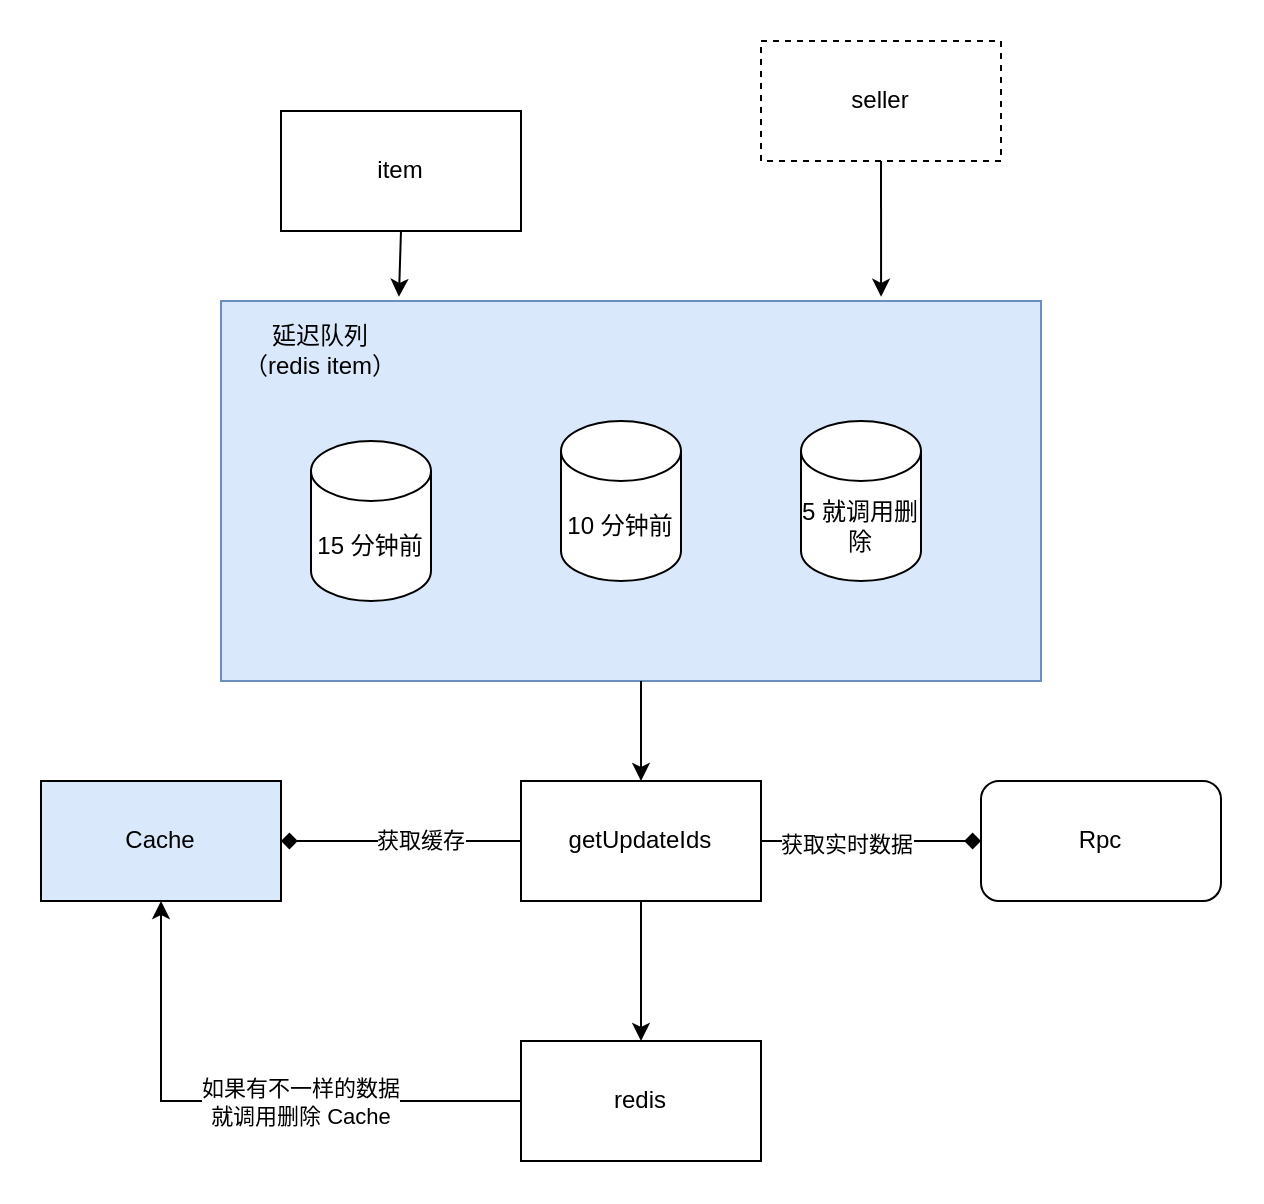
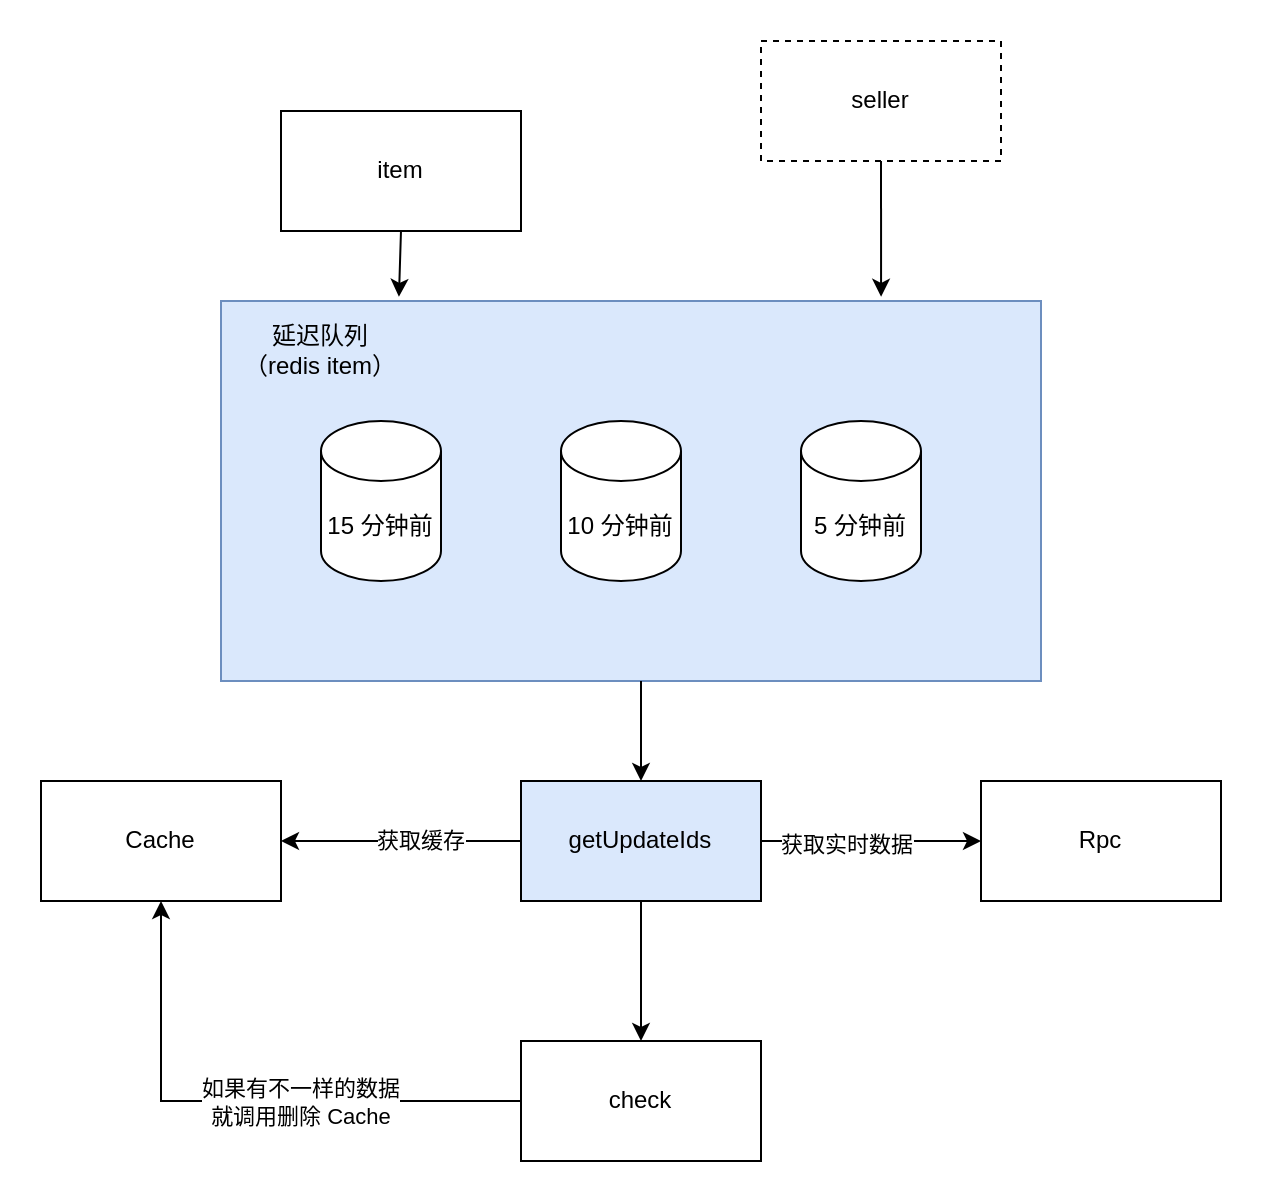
  <mxCell id="0" />
  <mxCell id="1" parent="0" />
  <mxCell id="2" value="" style="rounded=0;whiteSpace=wrap;html=1;fillColor=#dae8fc;strokeColor=#6c8ebf;" parent="1" vertex="1"><mxGeometry x="110" y="150" width="410" height="190" as="geometry" /></mxCell>
  <mxCell id="3" value="延迟队列（redis item）" style="text;html=1;strokeColor=none;fillColor=none;align=center;verticalAlign=middle;whiteSpace=wrap;rounded=0;" parent="1" vertex="1"><mxGeometry x="120" y="160" width="80" height="30" as="geometry" /></mxCell>
- <mxCell id="4" value="15 分钟前" style="shape=cylinder3;whiteSpace=wrap;html=1;boundedLbl=1;backgroundOutline=1;size=15;" parent="1" vertex="1"><mxGeometry x="155" y="220" width="60" height="80" as="geometry" /></mxCell>
+ <mxCell id="4" value="15 分钟前" style="shape=cylinder3;whiteSpace=wrap;html=1;boundedLbl=1;backgroundOutline=1;size=15;" parent="1" vertex="1"><mxGeometry x="160" y="210" width="60" height="80" as="geometry" /></mxCell>
  <mxCell id="5" value="10 分钟前" style="shape=cylinder3;whiteSpace=wrap;html=1;boundedLbl=1;backgroundOutline=1;size=15;" parent="1" vertex="1"><mxGeometry x="280" y="210" width="60" height="80" as="geometry" /></mxCell>
- <mxCell id="6" value="5 就调用删除" style="shape=cylinder3;whiteSpace=wrap;html=1;boundedLbl=1;backgroundOutline=1;size=15;" parent="1" vertex="1"><mxGeometry x="400" y="210" width="60" height="80" as="geometry" /></mxCell>
+ <mxCell id="6" value="5 分钟前" style="shape=cylinder3;whiteSpace=wrap;html=1;boundedLbl=1;backgroundOutline=1;size=15;" parent="1" vertex="1"><mxGeometry x="400" y="210" width="60" height="80" as="geometry" /></mxCell>
  <mxCell id="7" style="edgeStyle=orthogonalEdgeStyle;rounded=0;orthogonalLoop=1;jettySize=auto;html=1;exitX=0.5;exitY=1;exitDx=0;exitDy=0;" parent="1" source="2" target="2" edge="1"><mxGeometry relative="1" as="geometry" /></mxCell>
- <mxCell id="8" value="getUpdateIds" style="rounded=0;whiteSpace=wrap;html=1;" parent="1" vertex="1"><mxGeometry x="260" y="390" width="120" height="60" as="geometry" /></mxCell>
- <mxCell id="9" value="Cache" style="rounded=0;whiteSpace=wrap;html=1;fillColor=#dae8fc;" parent="1" vertex="1"><mxGeometry x="20" y="390" width="120" height="60" as="geometry" /></mxCell>
- <mxCell id="10" value="Rpc" style="whiteSpace=wrap;html=1;rounded=1;" parent="1" vertex="1"><mxGeometry x="490" y="390" width="120" height="60" as="geometry" /></mxCell>
- <mxCell id="11" value="" style="endArrow=diamond;html=1;rounded=0;exitX=0;exitY=0.5;exitDx=0;exitDy=0;entryX=1;entryY=0.5;entryDx=0;entryDy=0;" parent="1" source="8" target="9" edge="1"><mxGeometry width="50" height="50" relative="1" as="geometry"><mxPoint x="340" y="520" as="sourcePoint" /><mxPoint x="390" y="470" as="targetPoint" /></mxGeometry></mxCell>
+ <mxCell id="8" value="getUpdateIds" style="rounded=0;whiteSpace=wrap;html=1;fillColor=#dae8fc;" parent="1" vertex="1"><mxGeometry x="260" y="390" width="120" height="60" as="geometry" /></mxCell>
+ <mxCell id="9" value="Cache" style="rounded=0;whiteSpace=wrap;html=1;" parent="1" vertex="1"><mxGeometry x="20" y="390" width="120" height="60" as="geometry" /></mxCell>
+ <mxCell id="10" value="Rpc" style="rounded=0;whiteSpace=wrap;html=1;" parent="1" vertex="1"><mxGeometry x="490" y="390" width="120" height="60" as="geometry" /></mxCell>
+ <mxCell id="11" value="" style="endArrow=classic;html=1;rounded=0;exitX=0;exitY=0.5;exitDx=0;exitDy=0;entryX=1;entryY=0.5;entryDx=0;entryDy=0;" parent="1" source="8" target="9" edge="1"><mxGeometry width="50" height="50" relative="1" as="geometry"><mxPoint x="340" y="520" as="sourcePoint" /><mxPoint x="390" y="470" as="targetPoint" /></mxGeometry></mxCell>
  <mxCell id="12" value="获取缓存" style="edgeLabel;html=1;align=center;verticalAlign=middle;resizable=0;points=[];" parent="11" vertex="1" connectable="0"><mxGeometry x="-0.15" y="-1" relative="1" as="geometry"><mxPoint as="offset" /></mxGeometry></mxCell>
- <mxCell id="13" value="" style="endArrow=diamond;html=1;rounded=0;exitX=1;exitY=0.5;exitDx=0;exitDy=0;entryX=0;entryY=0.5;entryDx=0;entryDy=0;" parent="1" source="8" target="10" edge="1"><mxGeometry width="50" height="50" relative="1" as="geometry"><mxPoint x="340" y="520" as="sourcePoint" /><mxPoint x="390" y="470" as="targetPoint" /></mxGeometry></mxCell>
+ <mxCell id="13" value="" style="endArrow=classic;html=1;rounded=0;exitX=1;exitY=0.5;exitDx=0;exitDy=0;entryX=0;entryY=0.5;entryDx=0;entryDy=0;" parent="1" source="8" target="10" edge="1"><mxGeometry width="50" height="50" relative="1" as="geometry"><mxPoint x="340" y="520" as="sourcePoint" /><mxPoint x="390" y="470" as="targetPoint" /></mxGeometry></mxCell>
  <mxCell id="14" value="获取实时数据" style="edgeLabel;html=1;align=center;verticalAlign=middle;resizable=0;points=[];" parent="13" vertex="1" connectable="0"><mxGeometry x="-0.236" relative="1" as="geometry"><mxPoint y="1" as="offset" /></mxGeometry></mxCell>
  <mxCell id="15" value="" style="endArrow=classic;html=1;rounded=0;entryX=0.5;entryY=0;entryDx=0;entryDy=0;" parent="1" target="8" edge="1"><mxGeometry width="50" height="50" relative="1" as="geometry"><mxPoint x="320" y="340" as="sourcePoint" /><mxPoint x="390" y="470" as="targetPoint" /></mxGeometry></mxCell>
- <mxCell id="16" value="redis" style="rounded=0;whiteSpace=wrap;html=1;" parent="1" vertex="1"><mxGeometry x="260" y="520" width="120" height="60" as="geometry" /></mxCell>
+ <mxCell id="16" value="check" style="rounded=0;whiteSpace=wrap;html=1;" parent="1" vertex="1"><mxGeometry x="260" y="520" width="120" height="60" as="geometry" /></mxCell>
  <mxCell id="17" value="" style="endArrow=classic;html=1;rounded=0;exitX=0;exitY=0.5;exitDx=0;exitDy=0;entryX=0.5;entryY=1;entryDx=0;entryDy=0;" parent="1" source="16" target="9" edge="1"><mxGeometry width="50" height="50" relative="1" as="geometry"><mxPoint x="340" y="520" as="sourcePoint" /><mxPoint x="390" y="470" as="targetPoint" /><Array as="points"><mxPoint x="80" y="550" /></Array></mxGeometry></mxCell>
  <mxCell id="18" value="如果有不一样的数据&lt;br&gt;就调用删除 Cache" style="edgeLabel;html=1;align=center;verticalAlign=middle;resizable=0;points=[];" parent="17" vertex="1" connectable="0"><mxGeometry x="-0.221" relative="1" as="geometry"><mxPoint x="-2" as="offset" /></mxGeometry></mxCell>
  <mxCell id="19" value="" style="endArrow=classic;html=1;rounded=0;exitX=0.5;exitY=1;exitDx=0;exitDy=0;entryX=0.5;entryY=0;entryDx=0;entryDy=0;" parent="1" source="8" target="16" edge="1"><mxGeometry width="50" height="50" relative="1" as="geometry"><mxPoint x="340" y="520" as="sourcePoint" /><mxPoint x="390" y="470" as="targetPoint" /></mxGeometry></mxCell>
  <mxCell id="20" value="item" style="rounded=0;whiteSpace=wrap;html=1;" parent="1" vertex="1"><mxGeometry x="140" y="55" width="120" height="60" as="geometry" /></mxCell>
  <mxCell id="21" value="seller" style="rounded=0;whiteSpace=wrap;html=1;dashed=1;" parent="1" vertex="1"><mxGeometry x="380" y="20" width="120" height="60" as="geometry" /></mxCell>
  <mxCell id="22" value="" style="endArrow=classic;html=1;rounded=0;exitX=0.5;exitY=1;exitDx=0;exitDy=0;entryX=0.217;entryY=-0.011;entryDx=0;entryDy=0;entryPerimeter=0;" parent="1" source="20" target="2" edge="1"><mxGeometry width="50" height="50" relative="1" as="geometry"><mxPoint x="340" y="320" as="sourcePoint" /><mxPoint x="390" y="270" as="targetPoint" /></mxGeometry></mxCell>
  <mxCell id="23" value="" style="endArrow=classic;html=1;rounded=0;exitX=0.5;exitY=1;exitDx=0;exitDy=0;entryX=0.805;entryY=-0.011;entryDx=0;entryDy=0;entryPerimeter=0;" parent="1" source="21" target="2" edge="1"><mxGeometry width="50" height="50" relative="1" as="geometry"><mxPoint x="340" y="320" as="sourcePoint" /><mxPoint x="390" y="270" as="targetPoint" /></mxGeometry></mxCell>
